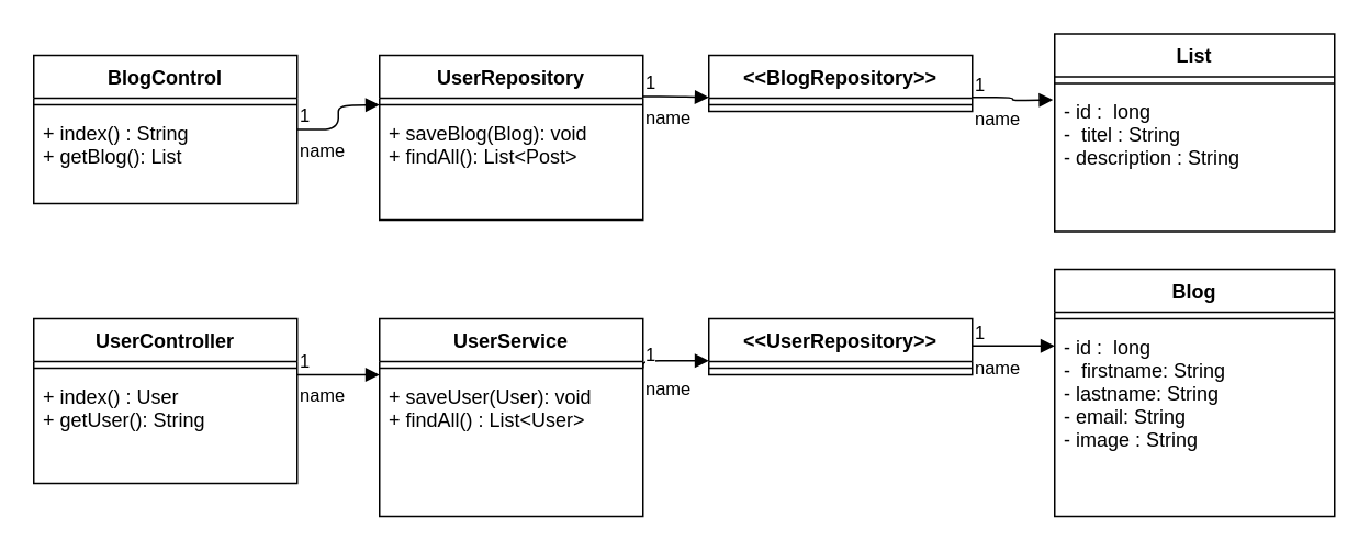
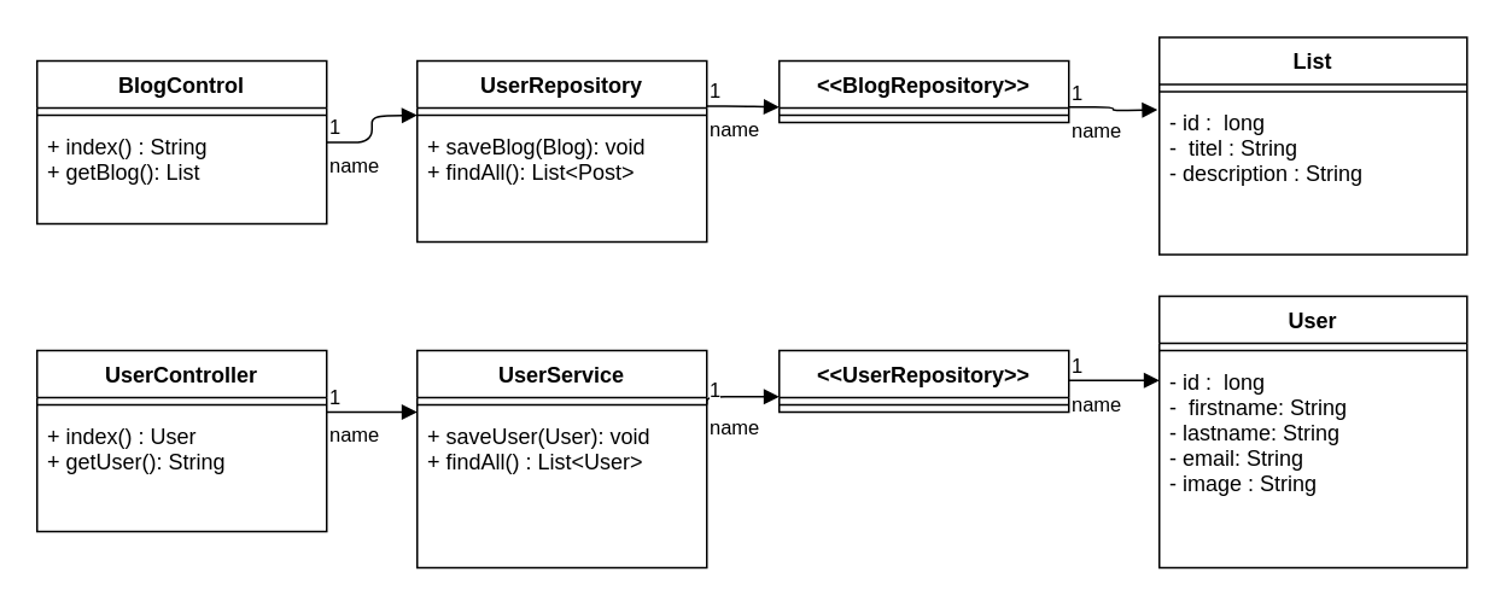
  <mxCell id="0" />
  <mxCell id="1" parent="0" />
  <mxCell id="2" value="&lt;&lt;BlogRepository&gt;&gt;" style="swimlane;fontStyle=1;align=center;verticalAlign=top;childLayout=stackLayout;horizontal=1;startSize=26;horizontalStack=0;resizeParent=1;resizeParentMax=0;resizeLast=0;collapsible=1;marginBottom=0;" parent="1" vertex="1"><mxGeometry x="430" y="33" width="160" height="34" as="geometry" /></mxCell>
  <mxCell id="3" value="" style="line;strokeWidth=1;fillColor=none;align=left;verticalAlign=middle;spacingTop=-1;spacingLeft=3;spacingRight=3;rotatable=0;labelPosition=right;points=[];portConstraint=eastwest;" parent="2" vertex="1"><mxGeometry y="26" width="160" height="8" as="geometry" /></mxCell>
  <mxCell id="4" value="UserRepository" style="swimlane;fontStyle=1;align=center;verticalAlign=top;childLayout=stackLayout;horizontal=1;startSize=26;horizontalStack=0;resizeParent=1;resizeParentMax=0;resizeLast=0;collapsible=1;marginBottom=0;" parent="1" vertex="1"><mxGeometry x="230" y="33" width="160" height="100" as="geometry" /></mxCell>
  <mxCell id="5" value="" style="line;strokeWidth=1;fillColor=none;align=left;verticalAlign=middle;spacingTop=-1;spacingLeft=3;spacingRight=3;rotatable=0;labelPosition=right;points=[];portConstraint=eastwest;" parent="4" vertex="1"><mxGeometry y="26" width="160" height="8" as="geometry" /></mxCell>
  <mxCell id="6" value="+ saveBlog(Blog): void&#10;+ findAll(): List&lt;Post&gt;" style="text;strokeColor=none;fillColor=none;align=left;verticalAlign=top;spacingLeft=4;spacingRight=4;overflow=hidden;rotatable=0;points=[[0,0.5],[1,0.5]];portConstraint=eastwest;" parent="4" vertex="1"><mxGeometry y="34" width="160" height="66" as="geometry" /></mxCell>
  <mxCell id="7" value="&lt;&lt;UserRepository&gt;&gt;" style="swimlane;fontStyle=1;align=center;verticalAlign=top;childLayout=stackLayout;horizontal=1;startSize=26;horizontalStack=0;resizeParent=1;resizeParentMax=0;resizeLast=0;collapsible=1;marginBottom=0;" parent="1" vertex="1"><mxGeometry x="430" y="193" width="160" height="34" as="geometry" /></mxCell>
  <mxCell id="8" value="" style="line;strokeWidth=1;fillColor=none;align=left;verticalAlign=middle;spacingTop=-1;spacingLeft=3;spacingRight=3;rotatable=0;labelPosition=right;points=[];portConstraint=eastwest;" parent="7" vertex="1"><mxGeometry y="26" width="160" height="8" as="geometry" /></mxCell>
  <mxCell id="9" value="UserService" style="swimlane;fontStyle=1;align=center;verticalAlign=top;childLayout=stackLayout;horizontal=1;startSize=26;horizontalStack=0;resizeParent=1;resizeParentMax=0;resizeLast=0;collapsible=1;marginBottom=0;" parent="1" vertex="1"><mxGeometry x="230" y="193" width="160" height="120" as="geometry" /></mxCell>
  <mxCell id="10" value="" style="line;strokeWidth=1;fillColor=none;align=left;verticalAlign=middle;spacingTop=-1;spacingLeft=3;spacingRight=3;rotatable=0;labelPosition=right;points=[];portConstraint=eastwest;" parent="9" vertex="1"><mxGeometry y="26" width="160" height="8" as="geometry" /></mxCell>
  <mxCell id="11" value="name" style="endArrow=block;endFill=1;html=1;edgeStyle=orthogonalEdgeStyle;align=left;verticalAlign=top;" parent="9" edge="1"><mxGeometry x="-1" relative="1" as="geometry"><mxPoint x="-50" y="34" as="sourcePoint" /><mxPoint y="34" as="targetPoint" /><Array as="points"><mxPoint x="-30" y="34" /><mxPoint x="-30" y="34" /></Array></mxGeometry></mxCell>
  <mxCell id="12" value="1" style="edgeLabel;resizable=0;html=1;align=left;verticalAlign=bottom;" parent="11" connectable="0" vertex="1"><mxGeometry x="-1" relative="1" as="geometry" /></mxCell>
  <mxCell id="13" value="+ saveUser(User): void&#10;+ findAll() : List&lt;User&gt;" style="text;strokeColor=none;fillColor=none;align=left;verticalAlign=top;spacingLeft=4;spacingRight=4;overflow=hidden;rotatable=0;points=[[0,0.5],[1,0.5]];portConstraint=eastwest;" parent="9" vertex="1"><mxGeometry y="34" width="160" height="86" as="geometry" /></mxCell>
  <mxCell id="14" value="name" style="endArrow=block;endFill=1;html=1;edgeStyle=orthogonalEdgeStyle;align=left;verticalAlign=top;exitX=1;exitY=0.5;exitDx=0;exitDy=0;" parent="1" source="25" edge="1"><mxGeometry x="-1" relative="1" as="geometry"><mxPoint x="350" y="123" as="sourcePoint" /><mxPoint x="230" y="63" as="targetPoint" /></mxGeometry></mxCell>
  <mxCell id="15" value="1" style="edgeLabel;resizable=0;html=1;align=left;verticalAlign=bottom;" parent="14" connectable="0" vertex="1"><mxGeometry x="-1" relative="1" as="geometry" /></mxCell>
  <mxCell id="16" value="name" style="endArrow=block;endFill=1;html=1;edgeStyle=orthogonalEdgeStyle;align=left;verticalAlign=top;exitX=1;exitY=0.25;exitDx=0;exitDy=0;entryX=0;entryY=0.75;entryDx=0;entryDy=0;" parent="1" source="4" target="2" edge="1"><mxGeometry x="-1" relative="1" as="geometry"><mxPoint x="350" y="123" as="sourcePoint" /><mxPoint x="510" y="123" as="targetPoint" /></mxGeometry></mxCell>
  <mxCell id="17" value="1" style="edgeLabel;resizable=0;html=1;align=left;verticalAlign=bottom;" parent="16" connectable="0" vertex="1"><mxGeometry x="-1" relative="1" as="geometry" /></mxCell>
  <mxCell id="18" value="name" style="endArrow=block;endFill=1;html=1;edgeStyle=orthogonalEdgeStyle;align=left;verticalAlign=top;exitX=1;exitY=0.75;exitDx=0;exitDy=0;" parent="1" source="2" edge="1"><mxGeometry x="-1" relative="1" as="geometry"><mxPoint x="350" y="123" as="sourcePoint" /><mxPoint x="639" y="60" as="targetPoint" /></mxGeometry></mxCell>
  <mxCell id="19" value="1" style="edgeLabel;resizable=0;html=1;align=left;verticalAlign=bottom;" parent="18" connectable="0" vertex="1"><mxGeometry x="-1" relative="1" as="geometry" /></mxCell>
  <mxCell id="20" value="name" style="endArrow=block;endFill=1;html=1;edgeStyle=orthogonalEdgeStyle;align=left;verticalAlign=top;exitX=1;exitY=0.25;exitDx=0;exitDy=0;entryX=0;entryY=0.75;entryDx=0;entryDy=0;" parent="1" source="9" target="7" edge="1"><mxGeometry x="-1" relative="1" as="geometry"><mxPoint x="360" y="203" as="sourcePoint" /><mxPoint x="400" y="203" as="targetPoint" /><Array as="points"><mxPoint x="390" y="219" /></Array></mxGeometry></mxCell>
  <mxCell id="21" value="1" style="edgeLabel;resizable=0;html=1;align=left;verticalAlign=bottom;" parent="20" connectable="0" vertex="1"><mxGeometry x="-1" relative="1" as="geometry" /></mxCell>
  <mxCell id="22" value="UserController" style="swimlane;fontStyle=1;align=center;verticalAlign=top;childLayout=stackLayout;horizontal=1;startSize=26;horizontalStack=0;resizeParent=1;resizeParentMax=0;resizeLast=0;collapsible=1;marginBottom=0;" parent="1" vertex="1"><mxGeometry x="20" y="193" width="160" height="100" as="geometry" /></mxCell>
  <mxCell id="23" value="" style="line;strokeWidth=1;fillColor=none;align=left;verticalAlign=middle;spacingTop=-1;spacingLeft=3;spacingRight=3;rotatable=0;labelPosition=right;points=[];portConstraint=eastwest;" parent="22" vertex="1"><mxGeometry y="26" width="160" height="8" as="geometry" /></mxCell>
  <mxCell id="24" value="+ index() : User&#10;+ getUser(): String" style="text;strokeColor=none;fillColor=none;align=left;verticalAlign=top;spacingLeft=4;spacingRight=4;overflow=hidden;rotatable=0;points=[[0,0.5],[1,0.5]];portConstraint=eastwest;" parent="22" vertex="1"><mxGeometry y="34" width="160" height="66" as="geometry" /></mxCell>
  <mxCell id="25" value="BlogControl" style="swimlane;fontStyle=1;align=center;verticalAlign=top;childLayout=stackLayout;horizontal=1;startSize=26;horizontalStack=0;resizeParent=1;resizeParentMax=0;resizeLast=0;collapsible=1;marginBottom=0;" parent="1" vertex="1"><mxGeometry x="20" y="33" width="160" height="90" as="geometry" /></mxCell>
  <mxCell id="26" value="" style="line;strokeWidth=1;fillColor=none;align=left;verticalAlign=middle;spacingTop=-1;spacingLeft=3;spacingRight=3;rotatable=0;labelPosition=right;points=[];portConstraint=eastwest;" parent="25" vertex="1"><mxGeometry y="26" width="160" height="8" as="geometry" /></mxCell>
  <mxCell id="27" value="+ index() : String&#10;+ getBlog(): List" style="text;strokeColor=none;fillColor=none;align=left;verticalAlign=top;spacingLeft=4;spacingRight=4;overflow=hidden;rotatable=0;points=[[0,0.5],[1,0.5]];portConstraint=eastwest;" parent="25" vertex="1"><mxGeometry y="34" width="160" height="56" as="geometry" /></mxCell>
  <mxCell id="28" value="name" style="endArrow=block;endFill=1;html=1;edgeStyle=orthogonalEdgeStyle;align=left;verticalAlign=top;" parent="1" edge="1"><mxGeometry x="-1" relative="1" as="geometry"><mxPoint x="590" y="209.5" as="sourcePoint" /><mxPoint x="640" y="209.5" as="targetPoint" /></mxGeometry></mxCell>
  <mxCell id="29" value="1" style="edgeLabel;resizable=0;html=1;align=left;verticalAlign=bottom;" parent="28" connectable="0" vertex="1"><mxGeometry x="-1" relative="1" as="geometry" /></mxCell>
  <mxCell id="30" value="List" style="swimlane;fontStyle=1;align=center;verticalAlign=top;childLayout=stackLayout;horizontal=1;startSize=26;horizontalStack=0;resizeParent=1;resizeParentMax=0;resizeLast=0;collapsible=1;marginBottom=0;" vertex="1" parent="1"><mxGeometry x="640" y="20" width="170" height="120" as="geometry" /></mxCell>
  <mxCell id="31" value="" style="line;strokeWidth=1;fillColor=none;align=left;verticalAlign=middle;spacingTop=-1;spacingLeft=3;spacingRight=3;rotatable=0;labelPosition=right;points=[];portConstraint=eastwest;" vertex="1" parent="30"><mxGeometry y="26" width="170" height="8" as="geometry" /></mxCell>
  <mxCell id="32" value="- id :  long&#10;-  titel : String&#10;- description : String" style="text;strokeColor=none;fillColor=none;align=left;verticalAlign=top;spacingLeft=4;spacingRight=4;overflow=hidden;rotatable=0;points=[[0,0.5],[1,0.5]];portConstraint=eastwest;" vertex="1" parent="30"><mxGeometry y="34" width="170" height="86" as="geometry" /></mxCell>
- <mxCell id="33" value="Blog" style="swimlane;fontStyle=1;align=center;verticalAlign=top;childLayout=stackLayout;horizontal=1;startSize=26;horizontalStack=0;resizeParent=1;resizeParentMax=0;resizeLast=0;collapsible=1;marginBottom=0;" vertex="1" parent="1"><mxGeometry x="640" y="163" width="170" height="150" as="geometry" /></mxCell>
+ <mxCell id="33" value="User" style="swimlane;fontStyle=1;align=center;verticalAlign=top;childLayout=stackLayout;horizontal=1;startSize=26;horizontalStack=0;resizeParent=1;resizeParentMax=0;resizeLast=0;collapsible=1;marginBottom=0;" vertex="1" parent="1"><mxGeometry x="640" y="163" width="170" height="150" as="geometry" /></mxCell>
  <mxCell id="34" value="" style="line;strokeWidth=1;fillColor=none;align=left;verticalAlign=middle;spacingTop=-1;spacingLeft=3;spacingRight=3;rotatable=0;labelPosition=right;points=[];portConstraint=eastwest;" vertex="1" parent="33"><mxGeometry y="26" width="170" height="8" as="geometry" /></mxCell>
  <mxCell id="35" value="- id :  long&#10;-  firstname: String&#10;- lastname: String&#10;- email: String&#10;- image : String" style="text;strokeColor=none;fillColor=none;align=left;verticalAlign=top;spacingLeft=4;spacingRight=4;overflow=hidden;rotatable=0;points=[[0,0.5],[1,0.5]];portConstraint=eastwest;" vertex="1" parent="33"><mxGeometry y="34" width="170" height="116" as="geometry" /></mxCell>
